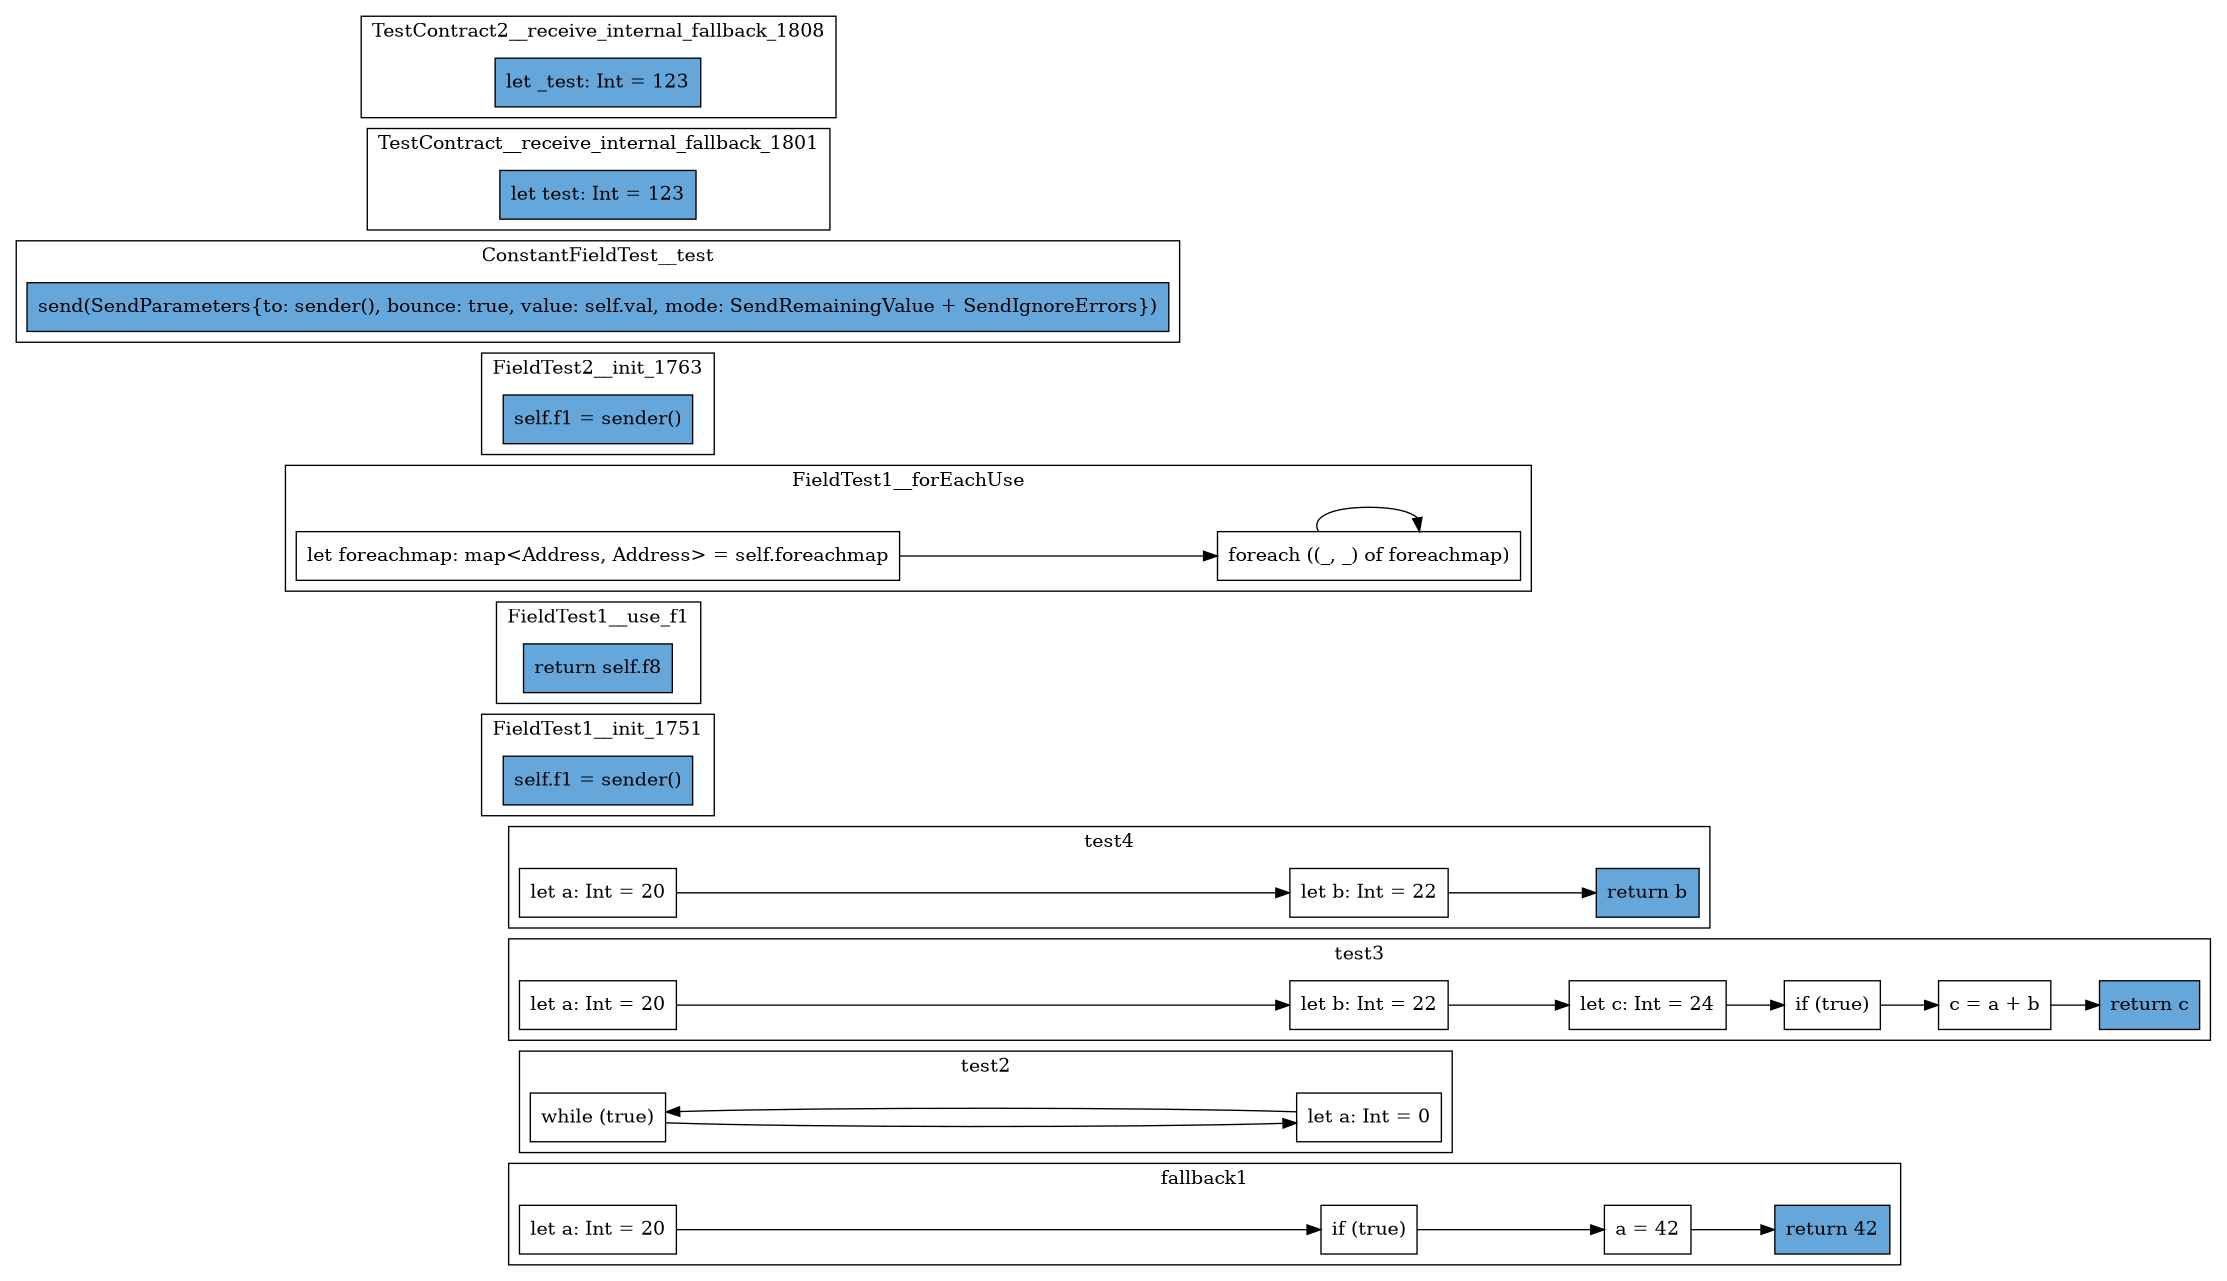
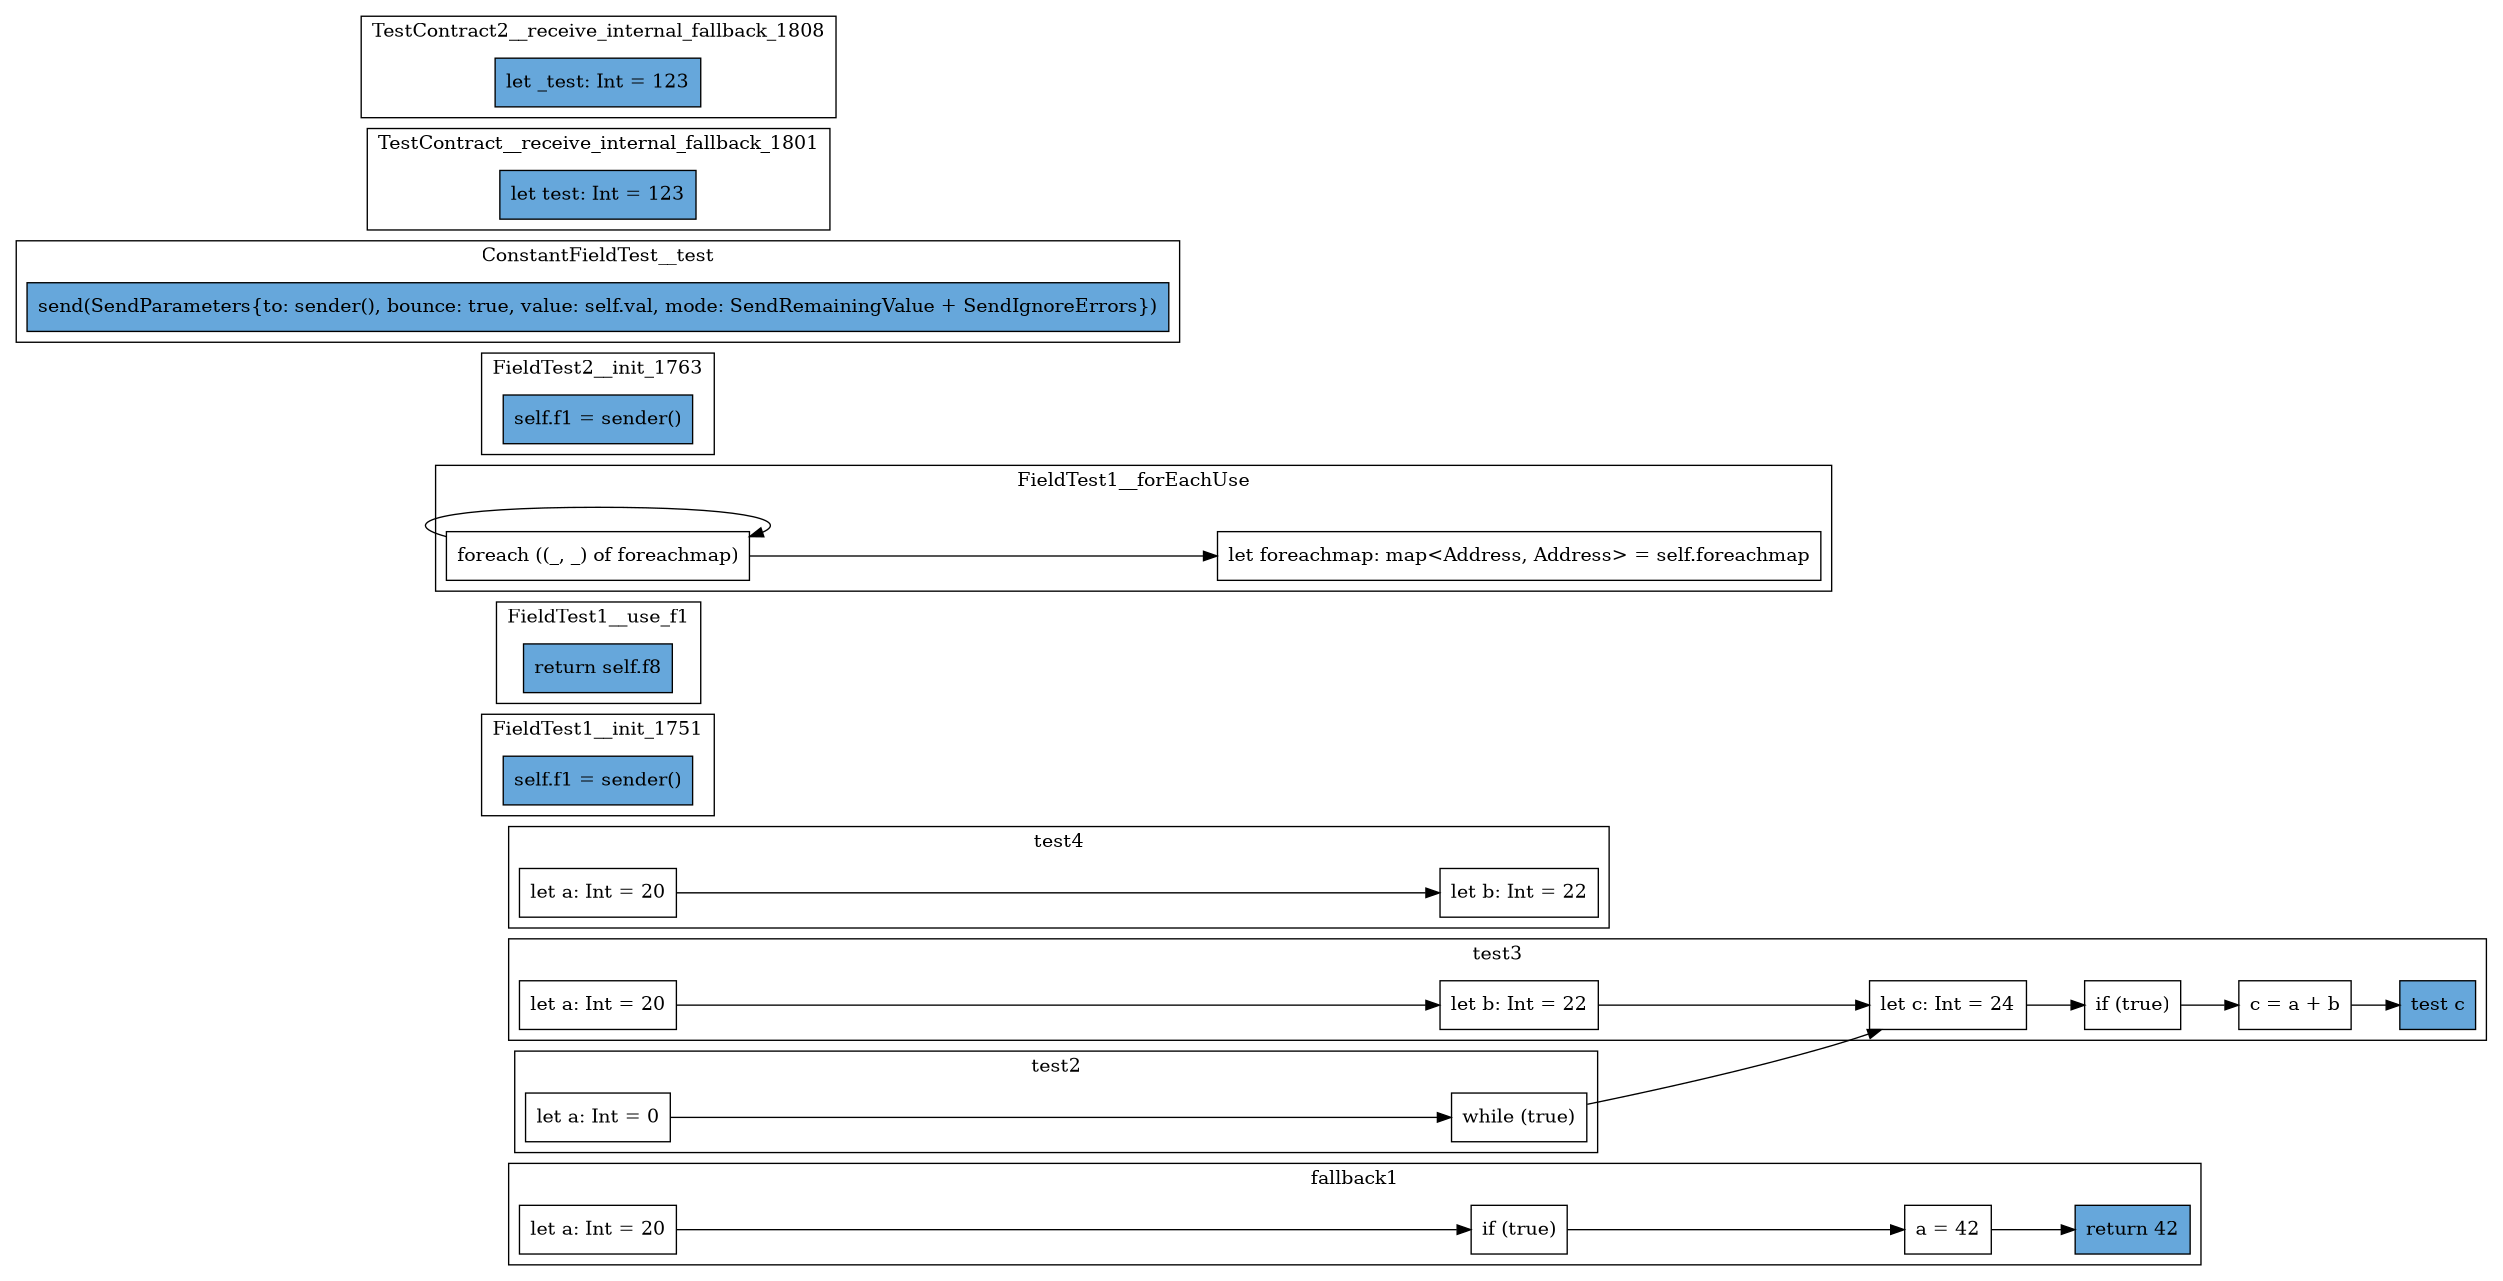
  digraph {
    rankdir=LR
    node [shape=box]
    n1 [label="let a: Int = 20"]
    n2 [label="if (true)"]
    n3 [label="a = 42"]
    n4 [fillcolor="#66A7DB" label="return 42" style=filled]
    n5 [label="while (true)"]
    n6 [label="let a: Int = 0"]
    n7 [label="let a: Int = 20"]
    n8 [label="let b: Int = 22"]
    n9 [label="let c: Int = 24"]
    n10 [label="if (true)"]
    n11 [label="c = a + b"]
-   n12 [fillcolor="#66A7DB" label="return c" style=filled]
+   n12 [fillcolor="#66A7DB" label="test c" style=filled]
    n13 [label="let a: Int = 20"]
    n14 [label="let b: Int = 22"]
-   n15 [fillcolor="#66A7DB" label="return b" style=filled]
    n16 [fillcolor="#66A7DB" label="self.f1 = sender()" style=filled]
    n17 [fillcolor="#66A7DB" label="return self.f8" style=filled]
    n18 [label="let foreachmap: map<Address, Address> = self.foreachmap"]
    n19 [label="foreach ((_, _) of foreachmap)"]
    n20 [fillcolor="#66A7DB" label="self.f1 = sender()" style=filled]
    n21 [fillcolor="#66A7DB" label="send(SendParameters{to: sender(), bounce: true, value: self.val, mode: SendRemainingValue + SendIgnoreErrors})" style=filled]
    n22 [fillcolor="#66A7DB" label="let test: Int = 123" style=filled]
    n23 [fillcolor="#66A7DB" label="let _test: Int = 123" style=filled]
    subgraph cluster_1 {
      label=fallback1
      n1
      n2
      n3
      n4
    }
    subgraph cluster_2 {
      label=test2
      n5
      n6
    }
    subgraph cluster_3 {
      label=test3
      n7
      n8
      n9
      n10
      n11
      n12
    }
    subgraph cluster_4 {
      label=test4
      n13
      n14
-     n15
    }
    subgraph cluster_5 {
      label=FieldTest1__init_1751
      n16
    }
    subgraph cluster_6 {
      label=FieldTest1__use_f1
      n17
    }
    subgraph cluster_7 {
      label=FieldTest1__forEachUse
      n18
      n19
    }
    subgraph cluster_8 {
      label=FieldTest2__init_1763
      n20
    }
    subgraph cluster_9 {
      label=ConstantFieldTest__test
      n21
    }
    subgraph cluster_10 {
      label=TestContract__receive_internal_fallback_1801
      n22
    }
    subgraph cluster_11 {
      label=TestContract2__receive_internal_fallback_1808
      n23
    }
    n1 -> n2
    n2 -> n3
    n3 -> n4
-   n5 -> n6
+   n5 -> n9
    n6 -> n5
    n7 -> n8
    n8 -> n9
    n9 -> n10
    n10 -> n11
    n11 -> n12
    n13 -> n14
-   n14 -> n15
-   n18 -> n19
+   n19 -> n18
    n19 -> n19
  }
